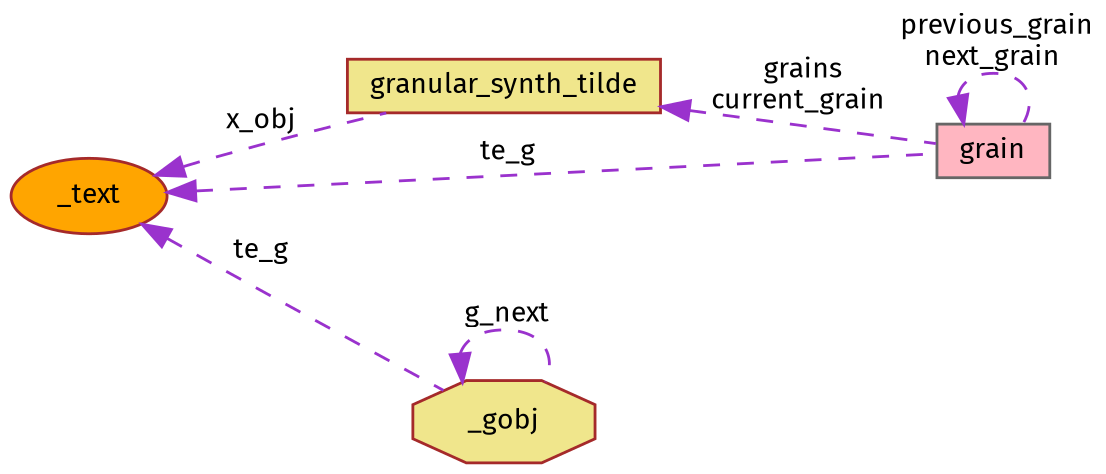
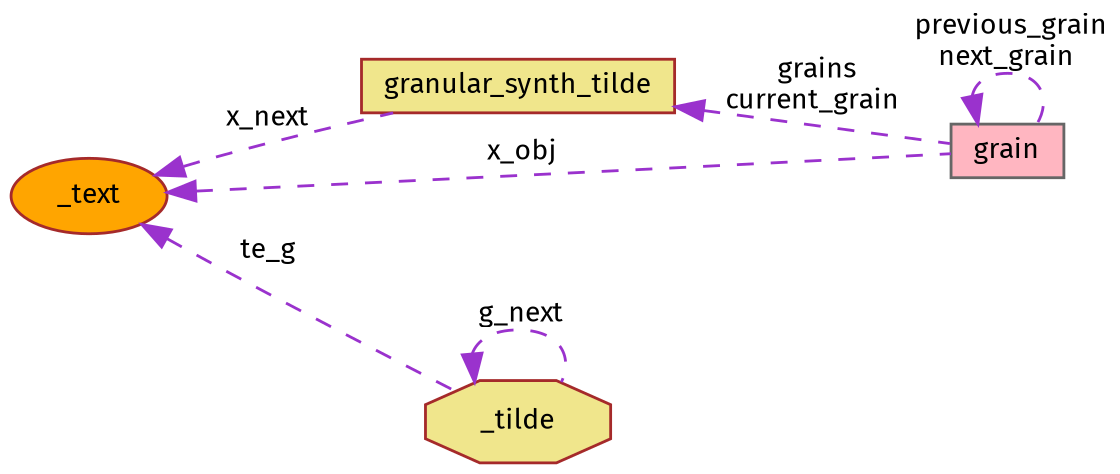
  digraph {
    fontname="Fira Sans"
    rankdir=LR
    node [color=brown fillcolor=khaki fontname="Fira Sans" fontsize=10 shape=box style=filled]
    edge [color=darkorchid3 dir=back fontname="Fira Sans" fontsize=10 labelfontname=Helvetica labelfontsize=10 style=dashed]
    n1 [fontcolor=black height=0.2 label=granular_synth_tilde width=0.4]
    n2 [color=gray40 fillcolor=lightpink height=0.2 label=grain width=0.4]
    n3 [fillcolor=orange height=0.2 label=_text shape=ellipse width=0.4]
-   n4 [height=0.2 label=_gobj shape=octagon width=0.4]
+   n4 [height=0.2 label=_tilde shape=octagon width=0.4]
    n1 -> n2 [label=" grains\ncurrent_grain"]
    n2 -> n2 [label=" previous_grain\nnext_grain"]
-   n3 -> n1 [label=" x_obj"]
-   n3 -> n2 [label=" te_g"]
+   n3 -> n1 [label=" x_next"]
+   n3 -> n2 [label=" x_obj"]
    n3 -> n4 [label=" te_g"]
    n4 -> n4 [label=" g_next"]
  }
